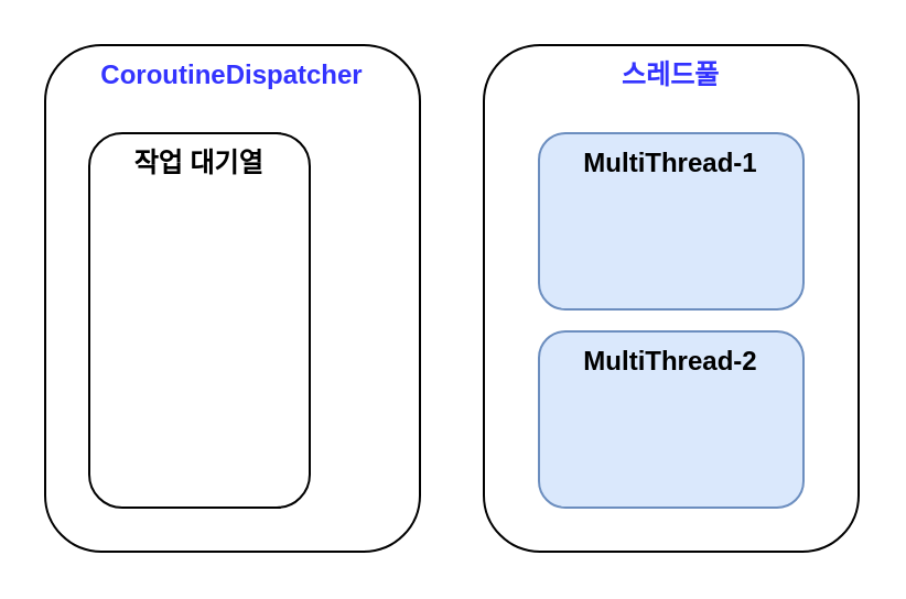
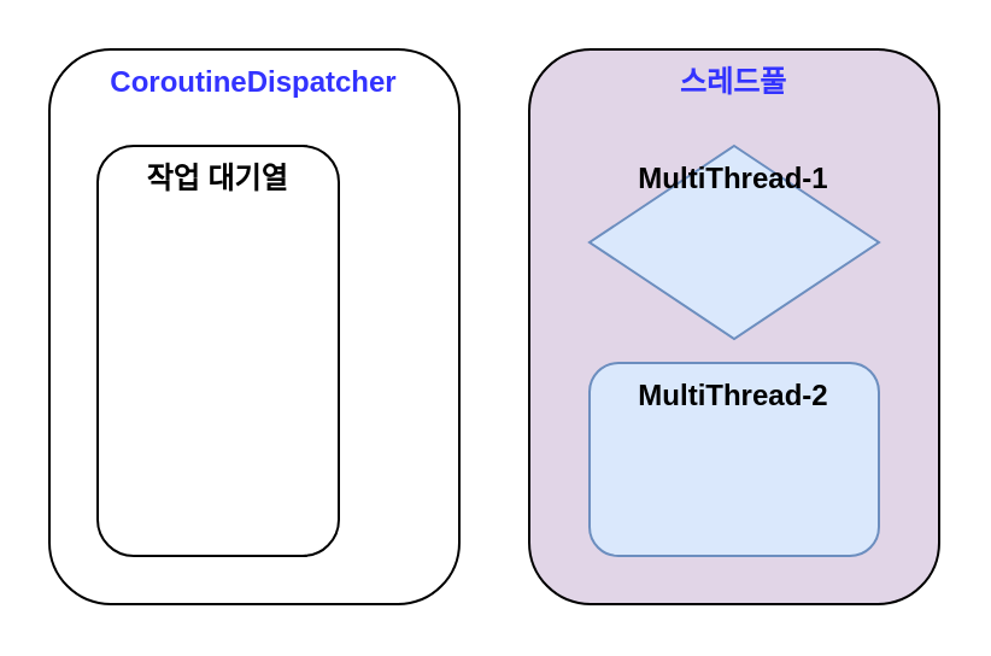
  <mxCell id="0" />
  <mxCell id="1" parent="0" />
- <mxCell id="2" value="스레드풀" style="rounded=1;whiteSpace=wrap;html=1;fontStyle=1;verticalAlign=top;fontColor=#3333FF;" vertex="1" parent="1"><mxGeometry x="219" y="20" width="170" height="230" as="geometry" /></mxCell>
- <mxCell id="3" value="MultiThread-1" style="rounded=1;whiteSpace=wrap;html=1;verticalAlign=top;fontStyle=1;fillColor=#dae8fc;strokeColor=#6c8ebf;" vertex="1" parent="1"><mxGeometry x="244" y="60" width="120" height="80" as="geometry" /></mxCell>
+ <mxCell id="2" value="스레드풀" style="rounded=1;whiteSpace=wrap;html=1;fontStyle=1;verticalAlign=top;fontColor=#3333FF;fillColor=#e1d5e7;" vertex="1" parent="1"><mxGeometry x="219" y="20" width="170" height="230" as="geometry" /></mxCell>
+ <mxCell id="3" value="MultiThread-1" style="rhombus;whiteSpace=wrap;html=1;verticalAlign=top;fontStyle=1;fillColor=#dae8fc;strokeColor=#6c8ebf;" vertex="1" parent="1"><mxGeometry x="244" y="60" width="120" height="80" as="geometry" /></mxCell>
  <mxCell id="4" value="CoroutineDispatcher" style="rounded=1;whiteSpace=wrap;html=1;fontStyle=1;verticalAlign=top;fontColor=#3333FF;" vertex="1" parent="1"><mxGeometry x="20" y="20" width="170" height="230" as="geometry" /></mxCell>
  <mxCell id="5" value="작업 대기열" style="rounded=1;whiteSpace=wrap;html=1;fontStyle=1;verticalAlign=top;" vertex="1" parent="1"><mxGeometry x="40" y="60" width="100" height="170" as="geometry" /></mxCell>
  <mxCell id="6" value="MultiThread-2" style="rounded=1;whiteSpace=wrap;html=1;verticalAlign=top;fontStyle=1;fillColor=#dae8fc;strokeColor=#6c8ebf;" vertex="1" parent="1"><mxGeometry x="244" y="150" width="120" height="80" as="geometry" /></mxCell>
